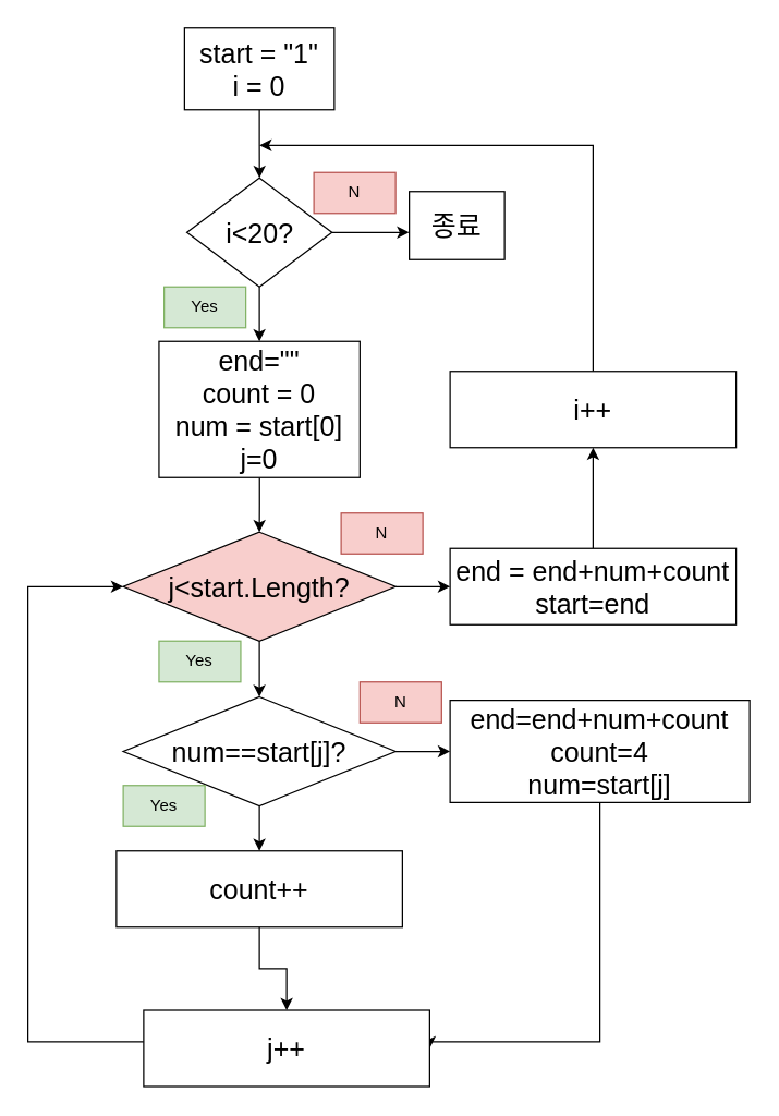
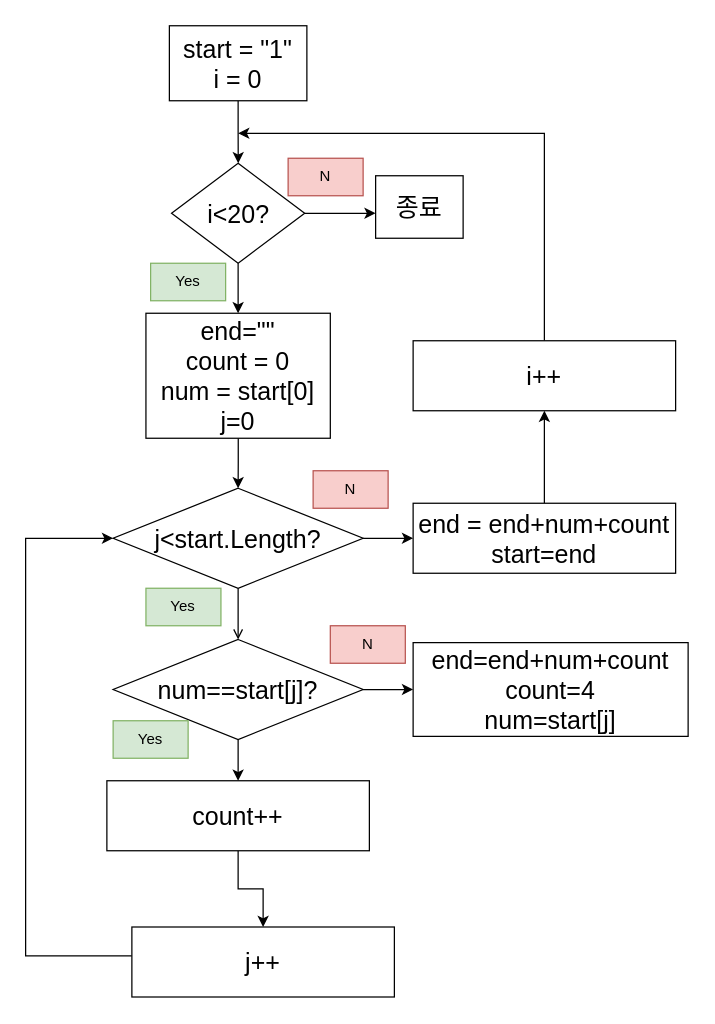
  <mxCell id="0" />
  <mxCell id="1" parent="0" />
  <mxCell id="2" value="" style="edgeStyle=orthogonalEdgeStyle;rounded=0;orthogonalLoop=1;jettySize=auto;html=1;fontSize=20;" edge="1" parent="1" source="3" target="6"><mxGeometry relative="1" as="geometry" /></mxCell>
  <mxCell id="3" value="&lt;p style=&quot;font-size: 20px;&quot;&gt;start = &quot;1&quot;&lt;br style=&quot;font-size: 20px;&quot;&gt;i = 0&lt;/p&gt;" style="rounded=0;whiteSpace=wrap;html=1;fontSize=20;" vertex="1" parent="1"><mxGeometry x="135" y="20" width="110" height="60" as="geometry" /></mxCell>
  <mxCell id="4" style="edgeStyle=orthogonalEdgeStyle;rounded=0;orthogonalLoop=1;jettySize=auto;html=1;fontSize=20;" edge="1" parent="1" source="6"><mxGeometry relative="1" as="geometry"><mxPoint x="300" y="170" as="targetPoint" /></mxGeometry></mxCell>
  <mxCell id="5" value="" style="edgeStyle=orthogonalEdgeStyle;rounded=0;orthogonalLoop=1;jettySize=auto;html=1;fontSize=20;" edge="1" parent="1" source="6" target="9"><mxGeometry relative="1" as="geometry" /></mxCell>
  <mxCell id="6" value="&lt;p style=&quot;font-size: 20px;&quot;&gt;i&amp;lt;20?&lt;/p&gt;" style="rhombus;whiteSpace=wrap;html=1;fontSize=20;" vertex="1" parent="1"><mxGeometry x="136.75" y="130" width="106.5" height="80" as="geometry" /></mxCell>
  <mxCell id="7" value="&lt;p style=&quot;font-size: 20px;&quot;&gt;종료&lt;/p&gt;" style="rounded=0;whiteSpace=wrap;html=1;fontSize=20;" vertex="1" parent="1"><mxGeometry x="300" y="140" width="70" height="50" as="geometry" /></mxCell>
  <mxCell id="8" value="" style="edgeStyle=orthogonalEdgeStyle;rounded=0;orthogonalLoop=1;jettySize=auto;html=1;" edge="1" parent="1" source="9" target="12"><mxGeometry relative="1" as="geometry" /></mxCell>
  <mxCell id="9" value="&lt;p style=&quot;font-size: 20px;&quot;&gt;end=&quot;&quot;&lt;br style=&quot;font-size: 20px;&quot;&gt;count = 0&lt;br style=&quot;font-size: 20px;&quot;&gt;num = start[0]&lt;br style=&quot;font-size: 20px;&quot;&gt;j=0&lt;/p&gt;" style="rounded=0;whiteSpace=wrap;html=1;fontSize=20;" vertex="1" parent="1"><mxGeometry x="116.25" y="250" width="147.5" height="100" as="geometry" /></mxCell>
  <mxCell id="10" value="" style="edgeStyle=orthogonalEdgeStyle;rounded=0;orthogonalLoop=1;jettySize=auto;html=1;" edge="1" parent="1" source="12" target="15"><mxGeometry relative="1" as="geometry" /></mxCell>
- <mxCell id="11" value="" style="edgeStyle=orthogonalEdgeStyle;rounded=0;orthogonalLoop=1;jettySize=auto;html=1;" edge="1" parent="1" source="12" target="20"><mxGeometry relative="1" as="geometry" /></mxCell>
- <mxCell id="12" value="j&amp;lt;start.Length?" style="rhombus;whiteSpace=wrap;html=1;fontSize=20;fillColor=#f8cecc;" vertex="1" parent="1"><mxGeometry x="90" y="390" width="200" height="80" as="geometry" /></mxCell>
+ <mxCell id="11" value="" style="edgeStyle=orthogonalEdgeStyle;rounded=0;orthogonalLoop=1;jettySize=auto;html=1;endArrow=open;" edge="1" parent="1" source="12" target="20"><mxGeometry relative="1" as="geometry" /></mxCell>
+ <mxCell id="12" value="j&amp;lt;start.Length?" style="rhombus;whiteSpace=wrap;html=1;fontSize=20;" vertex="1" parent="1"><mxGeometry x="90" y="390" width="200" height="80" as="geometry" /></mxCell>
  <mxCell id="13" value="Yes" style="text;html=1;align=center;verticalAlign=middle;whiteSpace=wrap;rounded=0;fillColor=#d5e8d4;strokeColor=#82b366;" vertex="1" parent="1"><mxGeometry x="120" y="210" width="60" height="30" as="geometry" /></mxCell>
  <mxCell id="14" value="" style="edgeStyle=orthogonalEdgeStyle;rounded=0;orthogonalLoop=1;jettySize=auto;html=1;" edge="1" parent="1" source="15" target="31"><mxGeometry relative="1" as="geometry" /></mxCell>
  <mxCell id="15" value="end = end+num+count&lt;div&gt;start=end&lt;/div&gt;" style="whiteSpace=wrap;html=1;fontSize=20;" vertex="1" parent="1"><mxGeometry x="330" y="402" width="210" height="56" as="geometry" /></mxCell>
  <mxCell id="16" value="N" style="text;html=1;align=center;verticalAlign=middle;whiteSpace=wrap;rounded=0;fillColor=#f8cecc;strokeColor=#b85450;" vertex="1" parent="1"><mxGeometry x="250" y="376" width="60" height="30" as="geometry" /></mxCell>
  <mxCell id="17" value="N" style="text;html=1;align=center;verticalAlign=middle;whiteSpace=wrap;rounded=0;fillColor=#f8cecc;strokeColor=#b85450;" vertex="1" parent="1"><mxGeometry x="230" y="126" width="60" height="30" as="geometry" /></mxCell>
  <mxCell id="18" value="" style="edgeStyle=orthogonalEdgeStyle;rounded=0;orthogonalLoop=1;jettySize=auto;html=1;" edge="1" parent="1" source="20" target="23"><mxGeometry relative="1" as="geometry" /></mxCell>
  <mxCell id="19" style="edgeStyle=orthogonalEdgeStyle;rounded=0;orthogonalLoop=1;jettySize=auto;html=1;" edge="1" parent="1" source="20" target="27"><mxGeometry relative="1" as="geometry"><mxPoint x="190" y="616" as="targetPoint" /></mxGeometry></mxCell>
  <mxCell id="20" value="num==start[j]?" style="rhombus;whiteSpace=wrap;html=1;fontSize=20;" vertex="1" parent="1"><mxGeometry x="90" y="511" width="200" height="80" as="geometry" /></mxCell>
  <mxCell id="21" value="Yes" style="text;html=1;align=center;verticalAlign=middle;whiteSpace=wrap;rounded=0;fillColor=#d5e8d4;strokeColor=#82b366;" vertex="1" parent="1"><mxGeometry x="116.25" y="470" width="60" height="30" as="geometry" /></mxCell>
- <mxCell id="22" style="edgeStyle=orthogonalEdgeStyle;rounded=0;orthogonalLoop=1;jettySize=auto;html=1;entryX=1;entryY=0.5;entryDx=0;entryDy=0;" edge="1" parent="1" source="23" target="29"><mxGeometry relative="1" as="geometry"><Array as="points"><mxPoint x="440" y="764" /></Array></mxGeometry></mxCell>
  <mxCell id="23" value="end=end+num+count&lt;div&gt;count=4&lt;/div&gt;&lt;div&gt;num=start[j]&lt;/div&gt;" style="whiteSpace=wrap;html=1;fontSize=20;" vertex="1" parent="1"><mxGeometry x="330" y="513.5" width="220" height="75" as="geometry" /></mxCell>
  <mxCell id="24" value="N" style="text;html=1;align=center;verticalAlign=middle;whiteSpace=wrap;rounded=0;fillColor=#f8cecc;strokeColor=#b85450;" vertex="1" parent="1"><mxGeometry x="263.75" y="500" width="60" height="30" as="geometry" /></mxCell>
  <mxCell id="25" value="Yes" style="text;html=1;align=center;verticalAlign=middle;whiteSpace=wrap;rounded=0;fillColor=#d5e8d4;strokeColor=#82b366;" vertex="1" parent="1"><mxGeometry x="90" y="576" width="60" height="30" as="geometry" /></mxCell>
  <mxCell id="26" value="" style="edgeStyle=orthogonalEdgeStyle;rounded=0;orthogonalLoop=1;jettySize=auto;html=1;" edge="1" parent="1" source="27" target="29"><mxGeometry relative="1" as="geometry" /></mxCell>
  <mxCell id="27" value="count++" style="whiteSpace=wrap;html=1;fontSize=20;" vertex="1" parent="1"><mxGeometry x="85" y="624" width="210" height="56" as="geometry" /></mxCell>
  <mxCell id="28" style="edgeStyle=orthogonalEdgeStyle;rounded=0;orthogonalLoop=1;jettySize=auto;html=1;entryX=0;entryY=0.5;entryDx=0;entryDy=0;" edge="1" parent="1" source="29" target="12"><mxGeometry relative="1" as="geometry"><Array as="points"><mxPoint x="20" y="764" /><mxPoint x="20" y="430" /></Array></mxGeometry></mxCell>
  <mxCell id="29" value="j++" style="whiteSpace=wrap;html=1;fontSize=20;" vertex="1" parent="1"><mxGeometry x="105" y="741" width="210" height="56" as="geometry" /></mxCell>
  <mxCell id="30" style="edgeStyle=orthogonalEdgeStyle;rounded=0;orthogonalLoop=1;jettySize=auto;html=1;" edge="1" parent="1" source="31"><mxGeometry relative="1" as="geometry"><mxPoint x="190" y="106" as="targetPoint" /><Array as="points"><mxPoint x="435" y="106" /></Array></mxGeometry></mxCell>
  <mxCell id="31" value="i++" style="whiteSpace=wrap;html=1;fontSize=20;" vertex="1" parent="1"><mxGeometry x="330" y="272" width="210" height="56" as="geometry" /></mxCell>
